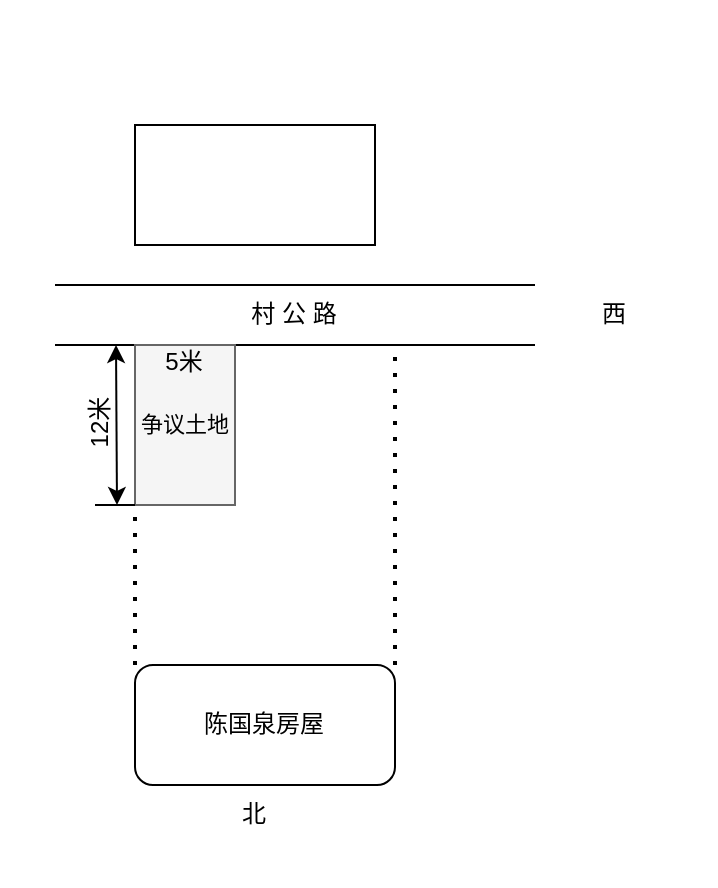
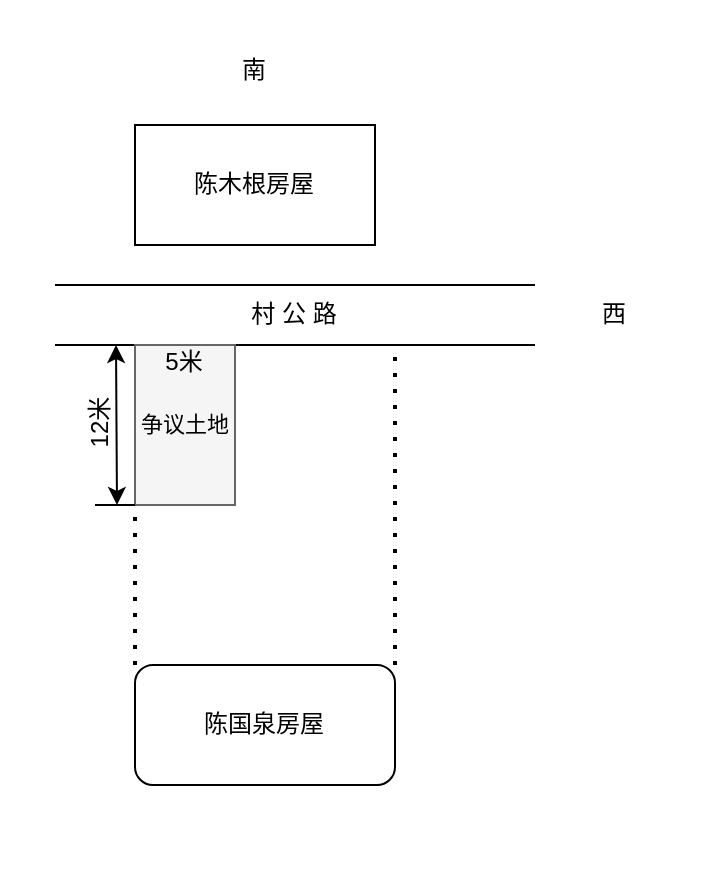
  <mxCell id="0" />
  <mxCell id="1" parent="0" />
  <mxCell id="2" value="陈国泉房屋" style="whiteSpace=wrap;html=1;rounded=1;" vertex="1" parent="1"><mxGeometry x="67" y="332" width="130" height="60" as="geometry" /></mxCell>
  <mxCell id="3" value="" style="rounded=0;whiteSpace=wrap;html=1;" vertex="1" parent="1"><mxGeometry x="67" y="62" width="120" height="60" as="geometry" /></mxCell>
  <mxCell id="4" value="" style="endArrow=none;html=1;rounded=0;" edge="1" parent="1"><mxGeometry width="50" height="50" relative="1" as="geometry"><mxPoint x="27" y="142" as="sourcePoint" /><mxPoint x="267" y="142" as="targetPoint" /></mxGeometry></mxCell>
  <mxCell id="5" value="" style="endArrow=none;html=1;rounded=0;" edge="1" parent="1"><mxGeometry width="50" height="50" relative="1" as="geometry"><mxPoint x="27" y="172" as="sourcePoint" /><mxPoint x="267" y="172" as="targetPoint" /></mxGeometry></mxCell>
  <mxCell id="6" value="村 公 路" style="text;html=1;strokeColor=none;fillColor=none;align=center;verticalAlign=middle;whiteSpace=wrap;rounded=0;" vertex="1" parent="1"><mxGeometry x="117" y="142" width="60" height="30" as="geometry" /></mxCell>
  <mxCell id="7" value="" style="rounded=0;whiteSpace=wrap;html=1;fillColor=#f5f5f5;fontColor=#333333;strokeColor=#666666;" vertex="1" parent="1"><mxGeometry x="67" y="172" width="50" height="80" as="geometry" /></mxCell>
  <mxCell id="8" value="5米" style="text;html=1;strokeColor=none;fillColor=none;align=center;verticalAlign=middle;whiteSpace=wrap;rounded=0;" vertex="1" parent="1"><mxGeometry x="62" y="166" width="60" height="30" as="geometry" /></mxCell>
  <mxCell id="9" value="12米" style="text;html=1;strokeColor=none;fillColor=none;align=center;verticalAlign=middle;whiteSpace=wrap;rounded=0;rotation=270;" vertex="1" parent="1"><mxGeometry x="20" y="196" width="60" height="30" as="geometry" /></mxCell>
  <mxCell id="10" value="" style="endArrow=classic;startArrow=classic;html=1;rounded=0;" edge="1" parent="1"><mxGeometry width="50" height="50" relative="1" as="geometry"><mxPoint x="58" y="252" as="sourcePoint" /><mxPoint x="57.5" y="172" as="targetPoint" /></mxGeometry></mxCell>
  <mxCell id="11" value="" style="endArrow=none;html=1;rounded=0;" edge="1" parent="1"><mxGeometry width="50" height="50" relative="1" as="geometry"><mxPoint x="47" y="252" as="sourcePoint" /><mxPoint x="67" y="252" as="targetPoint" /></mxGeometry></mxCell>
+ <mxCell id="12" value="陈木根房屋" style="text;html=1;strokeColor=none;fillColor=none;align=center;verticalAlign=middle;whiteSpace=wrap;rounded=0;" vertex="1" parent="1"><mxGeometry x="90" y="77" width="74" height="30" as="geometry" /></mxCell>
  <mxCell id="13" value="" style="endArrow=none;dashed=1;html=1;dashPattern=1 3;strokeWidth=2;rounded=0;exitX=1;exitY=0;exitDx=0;exitDy=0;" edge="1" parent="1" source="2"><mxGeometry width="50" height="50" relative="1" as="geometry"><mxPoint x="197" y="312" as="sourcePoint" /><mxPoint x="197" y="172" as="targetPoint" /></mxGeometry></mxCell>
  <mxCell id="14" value="" style="endArrow=none;dashed=1;html=1;dashPattern=1 3;strokeWidth=2;rounded=0;exitX=0;exitY=0;exitDx=0;exitDy=0;" edge="1" parent="1" source="2"><mxGeometry width="50" height="50" relative="1" as="geometry"><mxPoint x="67" y="312" as="sourcePoint" /><mxPoint x="67" y="252" as="targetPoint" /></mxGeometry></mxCell>
  <mxCell id="15" value="西" style="text;html=1;strokeColor=none;fillColor=none;align=center;verticalAlign=middle;whiteSpace=wrap;rounded=0;" vertex="1" parent="1"><mxGeometry x="277" y="142" width="60" height="30" as="geometry" /></mxCell>
- <mxCell id="17" value="北" style="text;html=1;strokeColor=none;fillColor=none;align=center;verticalAlign=middle;whiteSpace=wrap;rounded=0;" vertex="1" parent="1"><mxGeometry x="97" y="392" width="60" height="30" as="geometry" /></mxCell>
+ <mxCell id="16" value="南" style="text;html=1;strokeColor=none;fillColor=none;align=center;verticalAlign=middle;whiteSpace=wrap;rounded=0;" vertex="1" parent="1"><mxGeometry x="97" y="20" width="60" height="30" as="geometry" /></mxCell>
  <mxCell id="18" value="&lt;font style=&quot;font-size: 11px;&quot;&gt;争议土地&lt;/font&gt;" style="text;html=1;strokeColor=none;fillColor=none;align=center;verticalAlign=middle;whiteSpace=wrap;rounded=0;" vertex="1" parent="1"><mxGeometry x="64.5" y="200" width="55" height="24" as="geometry" /></mxCell>
